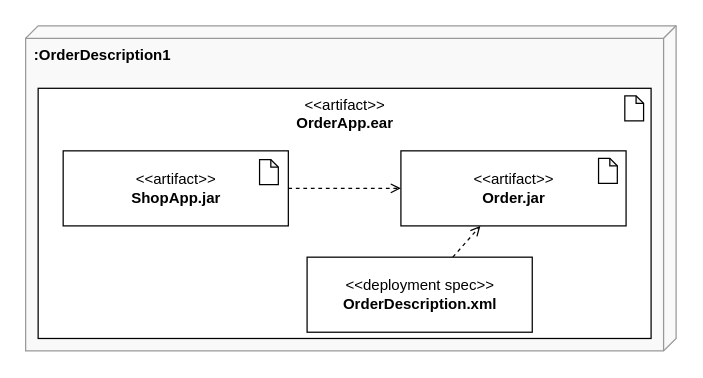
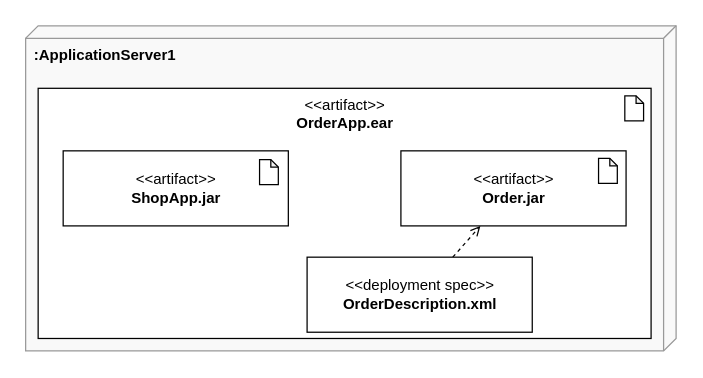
  <mxCell id="0" />
  <mxCell id="1" parent="0" />
- <mxCell id="2" value=":OrderDescription1" style="verticalAlign=top;align=left;shape=cube;size=10;direction=south;fontStyle=1;html=1;boundedLbl=1;spacingLeft=5;strokeColor=#999999;fillColor=#f9f9f9;" vertex="1" parent="1"><mxGeometry x="20" y="20" width="520" height="260" as="geometry" /></mxCell>
+ <mxCell id="2" value=":ApplicationServer1" style="verticalAlign=top;align=left;shape=cube;size=10;direction=south;fontStyle=1;html=1;boundedLbl=1;spacingLeft=5;strokeColor=#999999;fillColor=#f9f9f9;" vertex="1" parent="1"><mxGeometry x="20" y="20" width="520" height="260" as="geometry" /></mxCell>
  <mxCell id="3" value="&amp;lt;&amp;lt;artifact&amp;gt;&amp;gt;&lt;br&gt;&lt;b&gt;OrderApp.ear&lt;br&gt;&lt;/b&gt;" style="text;html=1;align=center;verticalAlign=top;dashed=0;fillColor=#ffffff;strokeColor=#000000;" vertex="1" parent="1"><mxGeometry x="30" y="70" width="490" height="200" as="geometry" /></mxCell>
- <mxCell id="4" value="" style="edgeStyle=orthogonalEdgeStyle;rounded=0;orthogonalLoop=1;jettySize=auto;html=1;labelBackgroundColor=none;endArrow=open;endFill=0;dashed=1;" edge="1" parent="1" source="5" target="6"><mxGeometry relative="1" as="geometry" /></mxCell>
  <mxCell id="5" value="&amp;lt;&amp;lt;artifact&amp;gt;&amp;gt;&lt;br&gt;&lt;b&gt;ShopApp.jar&lt;/b&gt;" style="text;html=1;align=center;verticalAlign=middle;dashed=0;fillColor=#ffffff;strokeColor=#000000;" vertex="1" parent="1"><mxGeometry x="50" y="120" width="180" height="60" as="geometry" /></mxCell>
  <mxCell id="6" value="&amp;lt;&amp;lt;artifact&amp;gt;&amp;gt;&lt;br&gt;&lt;b&gt;Order.jar&lt;/b&gt;" style="text;html=1;align=center;verticalAlign=middle;dashed=0;fillColor=#ffffff;strokeColor=#000000;" vertex="1" parent="1"><mxGeometry x="320" y="120" width="180" height="60" as="geometry" /></mxCell>
  <mxCell id="7" style="rounded=0;orthogonalLoop=1;jettySize=auto;html=1;labelBackgroundColor=none;endArrow=open;endFill=0;dashed=1;" edge="1" parent="1" source="8" target="6"><mxGeometry relative="1" as="geometry" /></mxCell>
  <mxCell id="8" value="&amp;lt;&amp;lt;deployment spec&amp;gt;&amp;gt;&lt;br&gt;&lt;b&gt;OrderDescription.xml&lt;/b&gt;" style="text;html=1;align=center;verticalAlign=middle;dashed=0;fillColor=#ffffff;strokeColor=#000000;" vertex="1" parent="1"><mxGeometry x="245" y="205" width="180" height="60" as="geometry" /></mxCell>
  <mxCell id="9" value="" style="shape=note;whiteSpace=wrap;html=1;backgroundOutline=1;darkOpacity=0.05;size=6;" vertex="1" parent="1"><mxGeometry x="207" y="127" width="15" height="20" as="geometry" /></mxCell>
  <mxCell id="10" value="" style="shape=note;whiteSpace=wrap;html=1;backgroundOutline=1;darkOpacity=0.05;size=6;" vertex="1" parent="1"><mxGeometry x="499" y="76" width="15" height="20" as="geometry" /></mxCell>
  <mxCell id="11" value="" style="shape=note;whiteSpace=wrap;html=1;backgroundOutline=1;darkOpacity=0.05;size=6;" vertex="1" parent="1"><mxGeometry x="478" y="126" width="15" height="20" as="geometry" /></mxCell>
